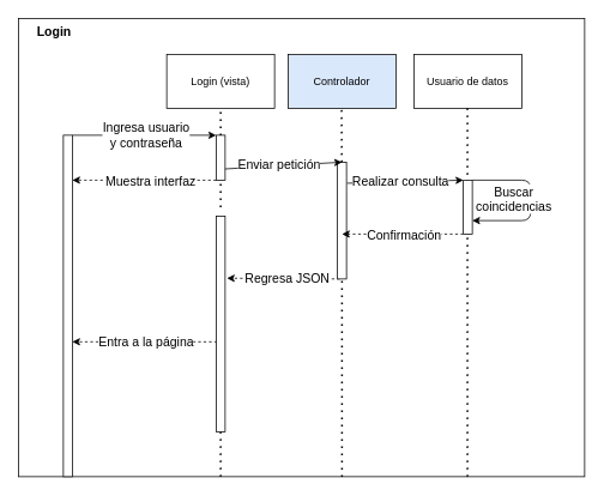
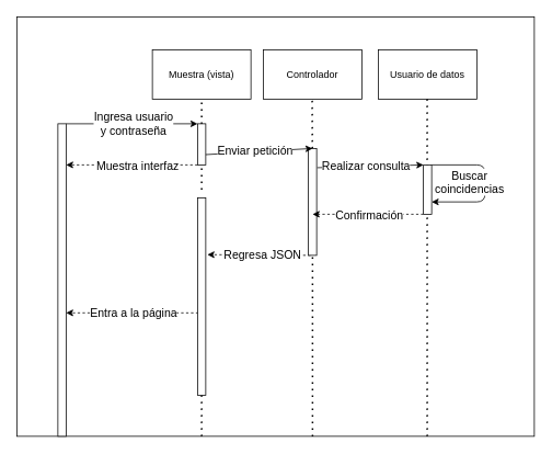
  <mxCell id="0" />
  <mxCell id="1" parent="0" />
  <mxCell id="2" value="" style="whiteSpace=wrap;html=1;" parent="1" vertex="1"><mxGeometry y="20" width="630" height="510" as="geometry" x="20" /></mxCell>
  <mxCell id="3" value="" style="endArrow=none;dashed=1;html=1;dashPattern=1 3;strokeWidth=2;fontSize=14;startArrow=none;" parent="1" edge="1"><mxGeometry width="50" height="50" relative="1" as="geometry"><mxPoint x="245" y="230" as="sourcePoint" /><mxPoint x="245" y="120" as="targetPoint" /></mxGeometry></mxCell>
- <mxCell id="4" value="Login (vista)" style="rounded=0;whiteSpace=wrap;html=1;" parent="1" vertex="1"><mxGeometry x="185" y="60" width="120" height="60" as="geometry" /></mxCell>
+ <mxCell id="4" value="Muestra (vista)" style="rounded=0;whiteSpace=wrap;html=1;" parent="1" vertex="1"><mxGeometry x="185" y="60" width="120" height="60" as="geometry" /></mxCell>
  <mxCell id="5" style="edgeStyle=none;html=1;entryX=0;entryY=0;entryDx=0;entryDy=0;fontSize=14;exitX=1;exitY=0;exitDx=0;exitDy=0;" parent="1" source="7" target="13" edge="1"><mxGeometry relative="1" as="geometry" /></mxCell>
  <mxCell id="6" value="Ingresa usuario&lt;br&gt;y contraseña" style="edgeLabel;html=1;align=center;verticalAlign=middle;resizable=0;points=[];fontSize=14;" parent="5" vertex="1" connectable="0"><mxGeometry x="0.244" y="-3" relative="1" as="geometry"><mxPoint x="-19" y="-3" as="offset" /></mxGeometry></mxCell>
  <mxCell id="7" value="" style="whiteSpace=wrap;html=1;" parent="1" vertex="1"><mxGeometry x="70" y="150" width="10" height="380" as="geometry" /></mxCell>
- <mxCell id="8" value="Controlador" style="rounded=0;whiteSpace=wrap;html=1;fillColor=#dae8fc;" parent="1" vertex="1"><mxGeometry x="320" y="60" width="120" height="60" as="geometry" /></mxCell>
+ <mxCell id="8" value="Controlador" style="rounded=0;whiteSpace=wrap;html=1;" parent="1" vertex="1"><mxGeometry x="320" y="60" width="120" height="60" as="geometry" /></mxCell>
  <mxCell id="9" value="Usuario de datos" style="rounded=0;whiteSpace=wrap;html=1;" parent="1" vertex="1"><mxGeometry x="460" y="60" width="120" height="60" as="geometry" /></mxCell>
- <mxCell id="10" value="&lt;b&gt;&lt;font style=&quot;font-size: 14px;&quot;&gt;Login&lt;/font&gt;&lt;/b&gt;" style="text;html=1;strokeColor=none;fillColor=none;align=center;verticalAlign=middle;whiteSpace=wrap;rounded=0;" parent="1" vertex="1"><mxGeometry x="30" y="20" width="60" height="30" as="geometry" /></mxCell>
  <mxCell id="11" style="edgeStyle=none;html=1;exitX=0;exitY=1;exitDx=0;exitDy=0;fontSize=14;dashed=1;" parent="1" source="13" edge="1"><mxGeometry relative="1" as="geometry"><mxPoint x="80" y="200" as="targetPoint" /></mxGeometry></mxCell>
  <mxCell id="12" value="Muestra interfaz" style="edgeLabel;html=1;align=center;verticalAlign=middle;resizable=0;points=[];fontSize=14;" parent="11" vertex="1" connectable="0"><mxGeometry x="-0.076" relative="1" as="geometry"><mxPoint as="offset" /></mxGeometry></mxCell>
  <mxCell id="13" value="" style="whiteSpace=wrap;html=1;" parent="1" vertex="1"><mxGeometry x="240" y="150" width="10" height="50" as="geometry" /></mxCell>
  <mxCell id="14" value="" style="endArrow=none;dashed=1;html=1;dashPattern=1 3;strokeWidth=2;fontSize=14;" parent="1" edge="1"><mxGeometry width="50" height="50" relative="1" as="geometry"><mxPoint x="245" y="530" as="sourcePoint" /><mxPoint x="244.938" y="320" as="targetPoint" /></mxGeometry></mxCell>
  <mxCell id="15" value="" style="endArrow=none;dashed=1;html=1;dashPattern=1 3;strokeWidth=2;fontSize=14;startArrow=none;" parent="1" source="21" edge="1"><mxGeometry width="50" height="50" relative="1" as="geometry"><mxPoint x="380" y="400" as="sourcePoint" /><mxPoint x="379.57" y="120" as="targetPoint" /></mxGeometry></mxCell>
  <mxCell id="16" value="" style="endArrow=none;dashed=1;html=1;dashPattern=1 3;strokeWidth=2;fontSize=14;startArrow=none;" parent="1" target="21" edge="1"><mxGeometry width="50" height="50" relative="1" as="geometry"><mxPoint x="380" y="530" as="sourcePoint" /><mxPoint x="379.57" y="120" as="targetPoint" /></mxGeometry></mxCell>
  <mxCell id="17" style="edgeStyle=none;html=1;entryX=0;entryY=0;entryDx=0;entryDy=0;fontSize=14;exitX=1.071;exitY=0.18;exitDx=0;exitDy=0;exitPerimeter=0;" parent="1" target="32" edge="1" source="21"><mxGeometry relative="1" as="geometry"><mxPoint x="390" y="370" as="sourcePoint" /></mxGeometry></mxCell>
  <mxCell id="18" value="Realizar consulta" style="edgeLabel;html=1;align=center;verticalAlign=middle;resizable=0;points=[];fontSize=14;" parent="17" vertex="1" connectable="0"><mxGeometry x="-0.142" relative="1" as="geometry"><mxPoint x="4" as="offset" /></mxGeometry></mxCell>
  <mxCell id="19" style="edgeStyle=none;html=1;exitX=0.25;exitY=1;exitDx=0;exitDy=0;dashed=1;fontSize=14;entryX=1.2;entryY=0.288;entryDx=0;entryDy=0;entryPerimeter=0;" parent="1" source="21" target="27" edge="1"><mxGeometry relative="1" as="geometry"><mxPoint x="260" y="450" as="targetPoint" /></mxGeometry></mxCell>
  <mxCell id="20" value="Regresa JSON" style="edgeLabel;html=1;align=center;verticalAlign=middle;resizable=0;points=[];fontSize=14;" parent="19" vertex="1" connectable="0"><mxGeometry x="0.398" y="2" relative="1" as="geometry"><mxPoint x="29" y="-2" as="offset" /></mxGeometry></mxCell>
  <mxCell id="21" value="" style="whiteSpace=wrap;html=1;" parent="1" vertex="1"><mxGeometry x="375" y="180" width="10" height="130" as="geometry" /></mxCell>
  <mxCell id="22" value="" style="endArrow=none;dashed=1;html=1;dashPattern=1 3;strokeWidth=2;fontSize=14;startArrow=none;exitX=0.793;exitY=1;exitDx=0;exitDy=0;exitPerimeter=0;" parent="1" edge="1" source="2"><mxGeometry width="50" height="50" relative="1" as="geometry"><mxPoint x="520" y="430" as="sourcePoint" /><mxPoint x="519.57" y="120" as="targetPoint" /></mxGeometry></mxCell>
  <mxCell id="23" style="edgeStyle=none;html=1;entryX=0.5;entryY=0;entryDx=0;entryDy=0;fontSize=14;exitX=1;exitY=0.75;exitDx=0;exitDy=0;" parent="1" source="13" target="21" edge="1"><mxGeometry relative="1" as="geometry"><mxPoint x="260" y="320" as="sourcePoint" /></mxGeometry></mxCell>
  <mxCell id="24" value="Enviar petición" style="edgeLabel;html=1;align=center;verticalAlign=middle;resizable=0;points=[];fontSize=14;" parent="23" vertex="1" connectable="0"><mxGeometry x="0.37" y="-1" relative="1" as="geometry"><mxPoint x="-29" y="-1" as="offset" /></mxGeometry></mxCell>
  <mxCell id="25" style="edgeStyle=none;html=1;exitX=0.1;exitY=0.583;exitDx=0;exitDy=0;entryX=1;entryY=0.605;entryDx=0;entryDy=0;entryPerimeter=0;dashed=1;fontSize=14;exitPerimeter=0;" parent="1" source="27" target="7" edge="1"><mxGeometry relative="1" as="geometry" /></mxCell>
  <mxCell id="26" value="Entra a la página" style="edgeLabel;html=1;align=center;verticalAlign=middle;resizable=0;points=[];fontSize=14;" parent="25" vertex="1" connectable="0"><mxGeometry x="0.162" y="-3" relative="1" as="geometry"><mxPoint x="14" y="3" as="offset" /></mxGeometry></mxCell>
  <mxCell id="27" value="" style="whiteSpace=wrap;html=1;" parent="1" vertex="1"><mxGeometry x="240" y="240" width="10" height="240" as="geometry" /></mxCell>
  <mxCell id="28" style="edgeStyle=none;html=1;exitX=1;exitY=0;exitDx=0;exitDy=0;fontSize=14;entryX=1;entryY=0.75;entryDx=0;entryDy=0;" parent="1" source="32" edge="1" target="32"><mxGeometry relative="1" as="geometry"><mxPoint x="530" y="420" as="targetPoint" /><Array as="points"><mxPoint x="590" y="200" /><mxPoint x="590" y="245" /></Array></mxGeometry></mxCell>
  <mxCell id="29" value="Buscar&lt;br&gt;coincidencias" style="edgeLabel;html=1;align=center;verticalAlign=middle;resizable=0;points=[];fontSize=14;" parent="28" vertex="1" connectable="0"><mxGeometry x="-0.127" y="2" relative="1" as="geometry"><mxPoint x="-22" y="9" as="offset" /></mxGeometry></mxCell>
  <mxCell id="30" style="edgeStyle=none;html=1;exitX=0;exitY=1;exitDx=0;exitDy=0;fontSize=14;dashed=1;" parent="1" source="32" edge="1"><mxGeometry relative="1" as="geometry"><mxPoint x="380" y="260" as="targetPoint" /></mxGeometry></mxCell>
  <mxCell id="31" value="Confirmación" style="edgeLabel;html=1;align=center;verticalAlign=middle;resizable=0;points=[];fontSize=14;" parent="30" vertex="1" connectable="0"><mxGeometry x="-0.41" relative="1" as="geometry"><mxPoint x="-27" as="offset" /></mxGeometry></mxCell>
  <mxCell id="32" value="" style="whiteSpace=wrap;html=1;" parent="1" vertex="1"><mxGeometry x="515" y="200" width="10" height="60" as="geometry" /></mxCell>
